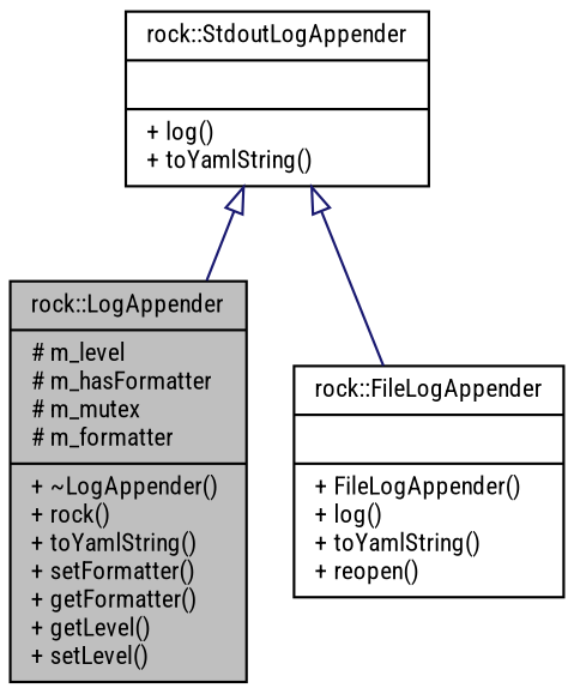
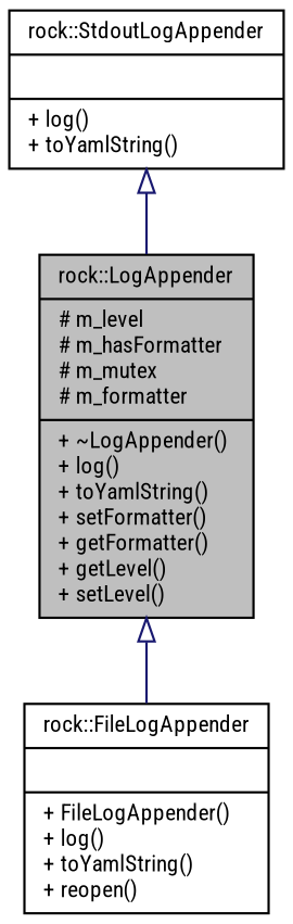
  digraph {
    fontname="Roboto Condensed"
    node [color=black fillcolor=white fontname="Roboto Condensed" fontsize=10 shape=record style=filled]
    edge [arrowtail=onormal color=midnightblue dir=back fontname="Roboto Condensed" fontsize=10 labelfontname=Helvetica labelfontsize=10 style=solid]
-   n1 [fillcolor=grey75 fontcolor=black height=0.2 label="{rock::LogAppender\n|# m_level\l# m_hasFormatter\l# m_mutex\l# m_formatter\l|+ ~LogAppender()\l+ rock()\l+ toYamlString()\l+ setFormatter()\l+ getFormatter()\l+ getLevel()\l+ setLevel()\l}" width=0.4]
+   n1 [fillcolor=grey75 fontcolor=black height=0.2 label="{rock::LogAppender\n|# m_level\l# m_hasFormatter\l# m_mutex\l# m_formatter\l|+ ~LogAppender()\l+ log()\l+ toYamlString()\l+ setFormatter()\l+ getFormatter()\l+ getLevel()\l+ setLevel()\l}" width=0.4]
    n2 [height=0.2 label="{rock::FileLogAppender\n||+ FileLogAppender()\l+ log()\l+ toYamlString()\l+ reopen()\l}" width=0.4]
    n3 [height=0.2 label="{rock::StdoutLogAppender\n||+ log()\l+ toYamlString()\l}" width=0.4]
-   n3 -> n2
+   n1 -> n2
    n3 -> n1
  }
